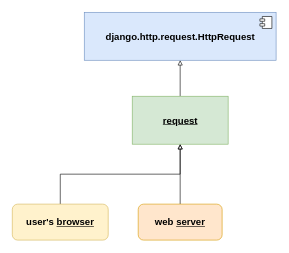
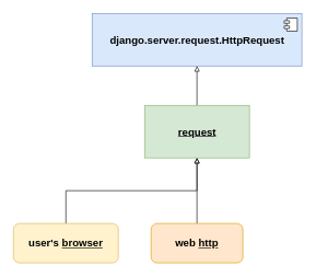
  <mxCell id="0" />
  <mxCell id="1" parent="0" />
- <mxCell id="2" value="&lt;span style=&quot;font-weight: 700 ; white-space: normal&quot;&gt;django.http.request.HttpRequest&lt;/span&gt;" style="html=1;fontSize=16;fillColor=#dae8fc;strokeColor=#6c8ebf;" parent="1" vertex="1"><mxGeometry x="140" y="20" width="320" height="80" as="geometry" /></mxCell>
+ <mxCell id="2" value="&lt;span style=&quot;font-weight: 700 ; white-space: normal&quot;&gt;django.server.request.HttpRequest&lt;/span&gt;" style="html=1;fontSize=16;fillColor=#dae8fc;strokeColor=#6c8ebf;" parent="1" vertex="1"><mxGeometry x="140" y="20" width="320" height="80" as="geometry" /></mxCell>
  <mxCell id="3" value="" style="shape=component;jettyWidth=8;jettyHeight=4;" parent="2" vertex="1"><mxGeometry x="1" width="20" height="20" relative="1" as="geometry"><mxPoint x="-27" y="7" as="offset" /></mxGeometry></mxCell>
  <mxCell id="4" style="edgeStyle=orthogonalEdgeStyle;rounded=0;orthogonalLoop=1;jettySize=auto;html=1;entryX=0.5;entryY=1;entryDx=0;entryDy=0;fontSize=16;endArrow=block;endFill=0;" parent="1" source="5" target="2" edge="1"><mxGeometry relative="1" as="geometry" /></mxCell>
  <mxCell id="5" value="request" style="html=1;fontSize=16;fontStyle=5;fillColor=#d5e8d4;strokeColor=#82b366;" parent="1" vertex="1"><mxGeometry x="220" y="160" width="160" height="80" as="geometry" /></mxCell>
  <mxCell id="6" style="edgeStyle=orthogonalEdgeStyle;rounded=0;orthogonalLoop=1;jettySize=auto;html=1;exitX=0.5;exitY=0;exitDx=0;exitDy=0;entryX=0.5;entryY=1;entryDx=0;entryDy=0;fontSize=16;endArrow=block;endFill=0;" parent="1" source="7" target="5" edge="1"><mxGeometry relative="1" as="geometry" /></mxCell>
  <mxCell id="7" value="user's &lt;u&gt;browser&lt;/u&gt;" style="rounded=1;whiteSpace=wrap;html=1;fontSize=16;fillColor=#fff2cc;strokeColor=#d6b656;fontStyle=1" parent="1" vertex="1"><mxGeometry x="20" y="340" width="160" height="60" as="geometry" /></mxCell>
  <mxCell id="8" style="edgeStyle=orthogonalEdgeStyle;rounded=0;orthogonalLoop=1;jettySize=auto;html=1;exitX=0.5;exitY=0;exitDx=0;exitDy=0;entryX=0.5;entryY=1;entryDx=0;entryDy=0;fontSize=16;endArrow=block;endFill=0;" parent="1" source="9" target="5" edge="1"><mxGeometry relative="1" as="geometry" /></mxCell>
- <mxCell id="9" value="web &lt;u&gt;server&lt;/u&gt;" style="rounded=1;whiteSpace=wrap;html=1;fontSize=16;fillColor=#ffe6cc;strokeColor=#d79b00;fontStyle=1" parent="1" vertex="1"><mxGeometry x="230" y="340" width="140" height="60" as="geometry" /></mxCell>
+ <mxCell id="9" value="web &lt;u&gt;http&lt;/u&gt;" style="rounded=1;whiteSpace=wrap;html=1;fontSize=16;fillColor=#ffe6cc;strokeColor=#d79b00;fontStyle=1" parent="1" vertex="1"><mxGeometry x="230" y="340" width="140" height="60" as="geometry" /></mxCell>
